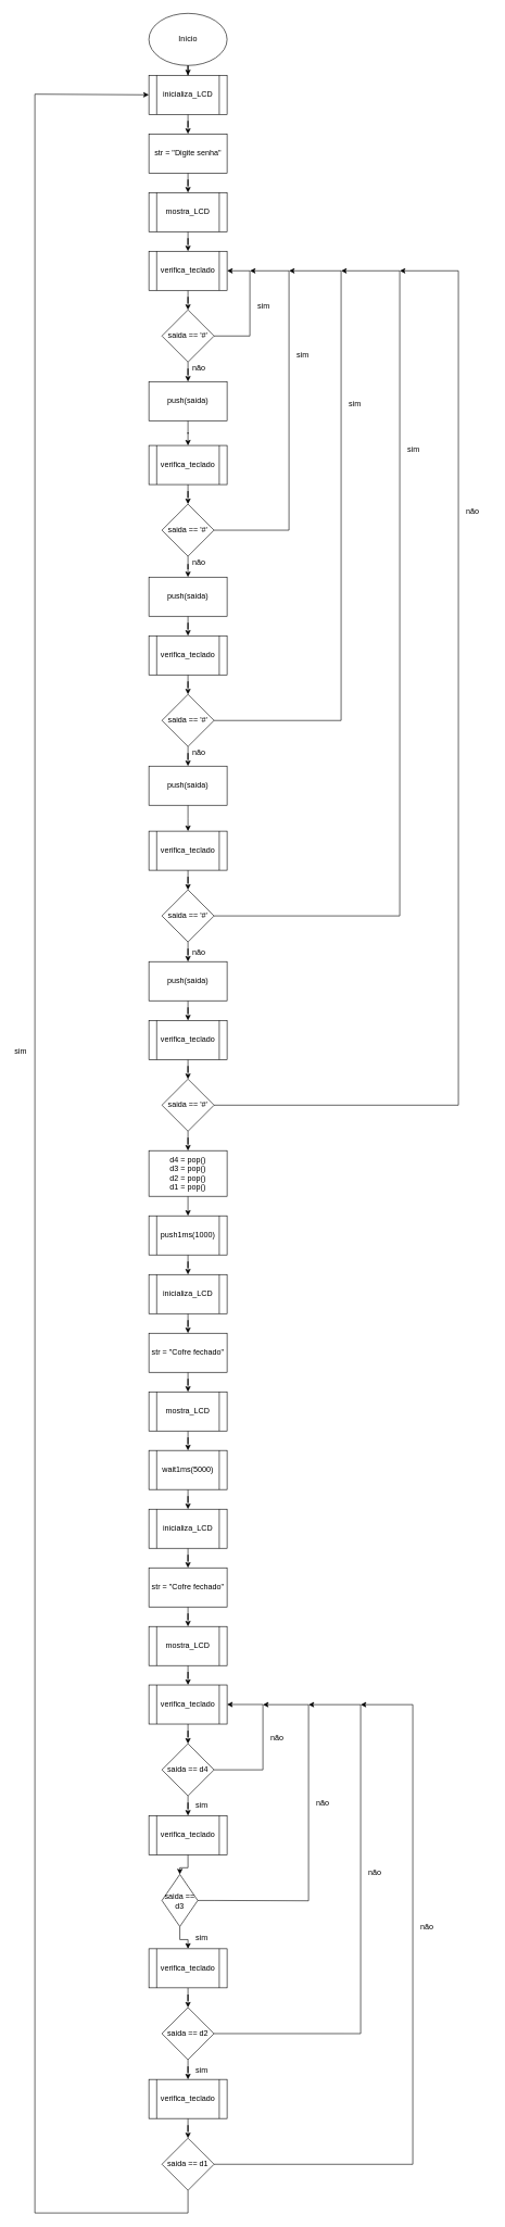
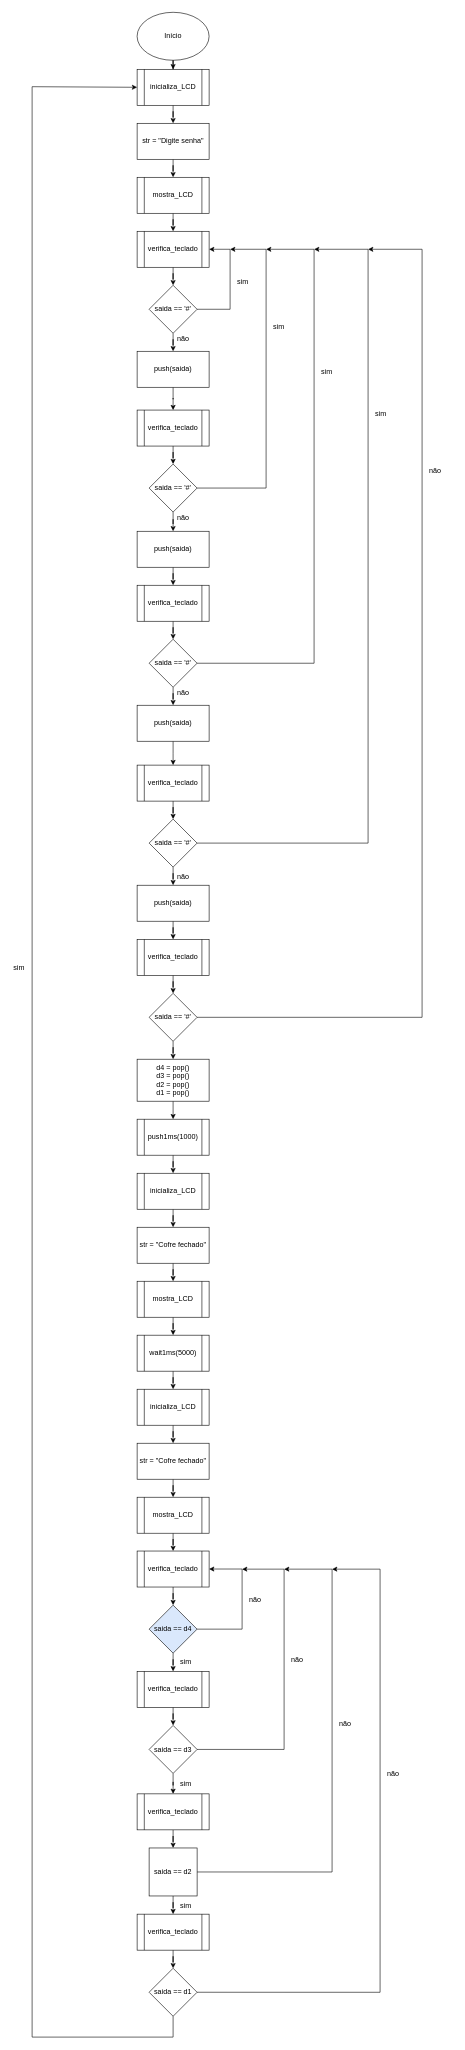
  <mxCell id="0" />
  <mxCell id="1" parent="0" />
  <mxCell id="2" value="" style="edgeStyle=orthogonalEdgeStyle;rounded=0;orthogonalLoop=1;jettySize=auto;html=1;" edge="1" parent="1" source="3" target="5"><mxGeometry relative="1" as="geometry" /></mxCell>
  <mxCell id="3" value="Início" style="ellipse;whiteSpace=wrap;html=1;" vertex="1" parent="1"><mxGeometry x="228" y="20" width="120" height="80" as="geometry" /></mxCell>
  <mxCell id="4" value="" style="edgeStyle=orthogonalEdgeStyle;rounded=0;orthogonalLoop=1;jettySize=auto;html=1;" edge="1" parent="1" source="5" target="7"><mxGeometry relative="1" as="geometry" /></mxCell>
  <mxCell id="5" value="inicializa_LCD" style="shape=process;whiteSpace=wrap;html=1;backgroundOutline=1;" vertex="1" parent="1"><mxGeometry x="228" y="115" width="120" height="60" as="geometry" /></mxCell>
  <mxCell id="6" value="" style="edgeStyle=orthogonalEdgeStyle;rounded=0;orthogonalLoop=1;jettySize=auto;html=1;" edge="1" parent="1" source="7" target="9"><mxGeometry relative="1" as="geometry" /></mxCell>
  <mxCell id="7" value="str =&amp;nbsp;&quot;Digite senha&quot;" style="rounded=0;whiteSpace=wrap;html=1;" vertex="1" parent="1"><mxGeometry x="228" y="205" width="120" height="60" as="geometry" /></mxCell>
  <mxCell id="8" value="" style="edgeStyle=orthogonalEdgeStyle;rounded=0;orthogonalLoop=1;jettySize=auto;html=1;" edge="1" parent="1" source="9" target="11"><mxGeometry relative="1" as="geometry" /></mxCell>
  <mxCell id="9" value="mostra_LCD" style="shape=process;whiteSpace=wrap;html=1;backgroundOutline=1;" vertex="1" parent="1"><mxGeometry x="228" y="295" width="120" height="60" as="geometry" /></mxCell>
  <mxCell id="10" value="" style="edgeStyle=orthogonalEdgeStyle;rounded=0;orthogonalLoop=1;jettySize=auto;html=1;" edge="1" parent="1" source="11" target="14"><mxGeometry relative="1" as="geometry" /></mxCell>
  <mxCell id="11" value="verifica_teclado" style="shape=process;whiteSpace=wrap;html=1;backgroundOutline=1;" vertex="1" parent="1"><mxGeometry x="228" y="385" width="120" height="60" as="geometry" /></mxCell>
  <mxCell id="12" style="edgeStyle=orthogonalEdgeStyle;rounded=0;orthogonalLoop=1;jettySize=auto;html=1;exitX=1;exitY=0.5;exitDx=0;exitDy=0;entryX=1;entryY=0.5;entryDx=0;entryDy=0;" edge="1" parent="1" source="14" target="11"><mxGeometry relative="1" as="geometry"><Array as="points"><mxPoint x="383" y="515" /><mxPoint x="383" y="415" /></Array></mxGeometry></mxCell>
  <mxCell id="13" value="" style="edgeStyle=orthogonalEdgeStyle;rounded=0;orthogonalLoop=1;jettySize=auto;html=1;" edge="1" parent="1" source="14" target="45"><mxGeometry relative="1" as="geometry" /></mxCell>
  <mxCell id="14" value="saida == '#'" style="rhombus;whiteSpace=wrap;html=1;" vertex="1" parent="1"><mxGeometry x="248" y="475" width="80" height="80" as="geometry" /></mxCell>
  <mxCell id="15" value="sim&lt;br&gt;&lt;br&gt;" style="text;html=1;resizable=0;points=[];autosize=1;align=left;verticalAlign=top;spacingTop=-4;" vertex="1" parent="1"><mxGeometry x="393" y="460" width="30" height="30" as="geometry" /></mxCell>
  <mxCell id="16" value="" style="edgeStyle=orthogonalEdgeStyle;rounded=0;orthogonalLoop=1;jettySize=auto;html=1;" edge="1" parent="1" source="17" target="20"><mxGeometry relative="1" as="geometry" /></mxCell>
  <mxCell id="17" value="verifica_teclado" style="shape=process;whiteSpace=wrap;html=1;backgroundOutline=1;" vertex="1" parent="1"><mxGeometry x="228" y="683" width="120" height="60" as="geometry" /></mxCell>
  <mxCell id="18" style="edgeStyle=orthogonalEdgeStyle;rounded=0;orthogonalLoop=1;jettySize=auto;html=1;exitX=1;exitY=0.5;exitDx=0;exitDy=0;" edge="1" parent="1" source="20"><mxGeometry relative="1" as="geometry"><Array as="points"><mxPoint x="443" y="813" /><mxPoint x="443" y="415" /></Array><mxPoint x="383" y="415" as="targetPoint" /></mxGeometry></mxCell>
  <mxCell id="19" value="" style="edgeStyle=orthogonalEdgeStyle;rounded=0;orthogonalLoop=1;jettySize=auto;html=1;" edge="1" parent="1" source="20" target="47"><mxGeometry relative="1" as="geometry" /></mxCell>
  <mxCell id="20" value="saida == '#'" style="rhombus;whiteSpace=wrap;html=1;" vertex="1" parent="1"><mxGeometry x="248" y="773" width="80" height="80" as="geometry" /></mxCell>
  <mxCell id="21" value="sim&lt;br&gt;&lt;br&gt;" style="text;html=1;resizable=0;points=[];autosize=1;align=left;verticalAlign=top;spacingTop=-4;" vertex="1" parent="1"><mxGeometry x="453" y="535" width="30" height="30" as="geometry" /></mxCell>
  <mxCell id="22" value="" style="edgeStyle=orthogonalEdgeStyle;rounded=0;orthogonalLoop=1;jettySize=auto;html=1;" edge="1" parent="1" source="23" target="26"><mxGeometry relative="1" as="geometry" /></mxCell>
  <mxCell id="23" value="verifica_teclado" style="shape=process;whiteSpace=wrap;html=1;backgroundOutline=1;" vertex="1" parent="1"><mxGeometry x="228" y="975" width="120" height="60" as="geometry" /></mxCell>
  <mxCell id="24" style="edgeStyle=orthogonalEdgeStyle;rounded=0;orthogonalLoop=1;jettySize=auto;html=1;exitX=1;exitY=0.5;exitDx=0;exitDy=0;" edge="1" parent="1" source="26"><mxGeometry relative="1" as="geometry"><Array as="points"><mxPoint x="523" y="1105" /><mxPoint x="523" y="415" /></Array><mxPoint x="443" y="415" as="targetPoint" /></mxGeometry></mxCell>
  <mxCell id="25" value="" style="edgeStyle=orthogonalEdgeStyle;rounded=0;orthogonalLoop=1;jettySize=auto;html=1;" edge="1" parent="1" source="26" target="49"><mxGeometry relative="1" as="geometry" /></mxCell>
  <mxCell id="26" value="saida == '#'" style="rhombus;whiteSpace=wrap;html=1;" vertex="1" parent="1"><mxGeometry x="248" y="1065" width="80" height="80" as="geometry" /></mxCell>
  <mxCell id="27" value="sim&lt;br&gt;&lt;br&gt;" style="text;html=1;resizable=0;points=[];autosize=1;align=left;verticalAlign=top;spacingTop=-4;" vertex="1" parent="1"><mxGeometry x="533" y="610" width="30" height="30" as="geometry" /></mxCell>
  <mxCell id="28" value="" style="edgeStyle=orthogonalEdgeStyle;rounded=0;orthogonalLoop=1;jettySize=auto;html=1;" edge="1" parent="1" source="29" target="32"><mxGeometry relative="1" as="geometry" /></mxCell>
  <mxCell id="29" value="verifica_teclado" style="shape=process;whiteSpace=wrap;html=1;backgroundOutline=1;" vertex="1" parent="1"><mxGeometry x="228" y="1274.8" width="120" height="60" as="geometry" /></mxCell>
  <mxCell id="30" style="edgeStyle=orthogonalEdgeStyle;rounded=0;orthogonalLoop=1;jettySize=auto;html=1;exitX=1;exitY=0.5;exitDx=0;exitDy=0;" edge="1" parent="1" source="32"><mxGeometry relative="1" as="geometry"><Array as="points"><mxPoint x="613" y="1405" /><mxPoint x="613" y="415" /></Array><mxPoint x="523" y="415" as="targetPoint" /></mxGeometry></mxCell>
  <mxCell id="31" value="" style="edgeStyle=orthogonalEdgeStyle;rounded=0;orthogonalLoop=1;jettySize=auto;html=1;" edge="1" parent="1" source="32" target="51"><mxGeometry relative="1" as="geometry" /></mxCell>
  <mxCell id="32" value="saida == '#'" style="rhombus;whiteSpace=wrap;html=1;" vertex="1" parent="1"><mxGeometry x="248" y="1364.8" width="80" height="80" as="geometry" /></mxCell>
  <mxCell id="33" value="sim&lt;br&gt;&lt;br&gt;" style="text;html=1;resizable=0;points=[];autosize=1;align=left;verticalAlign=top;spacingTop=-4;" vertex="1" parent="1"><mxGeometry x="623" y="679.8" width="30" height="30" as="geometry" /></mxCell>
  <mxCell id="34" value="" style="edgeStyle=orthogonalEdgeStyle;rounded=0;orthogonalLoop=1;jettySize=auto;html=1;" edge="1" parent="1" source="35" target="38"><mxGeometry relative="1" as="geometry" /></mxCell>
  <mxCell id="35" value="verifica_teclado" style="shape=process;whiteSpace=wrap;html=1;backgroundOutline=1;" vertex="1" parent="1"><mxGeometry x="228" y="1565.2" width="120" height="60" as="geometry" /></mxCell>
  <mxCell id="36" style="edgeStyle=orthogonalEdgeStyle;rounded=0;orthogonalLoop=1;jettySize=auto;html=1;exitX=1;exitY=0.5;exitDx=0;exitDy=0;" edge="1" parent="1" source="38"><mxGeometry relative="1" as="geometry"><Array as="points"><mxPoint x="703" y="1695" /><mxPoint x="703" y="415" /></Array><mxPoint x="613" y="415" as="targetPoint" /></mxGeometry></mxCell>
  <mxCell id="37" value="" style="edgeStyle=orthogonalEdgeStyle;rounded=0;orthogonalLoop=1;jettySize=auto;html=1;" edge="1" parent="1" source="38" target="53"><mxGeometry relative="1" as="geometry" /></mxCell>
  <mxCell id="38" value="saida == '#'" style="rhombus;whiteSpace=wrap;html=1;" vertex="1" parent="1"><mxGeometry x="248" y="1655.2" width="80" height="80" as="geometry" /></mxCell>
  <mxCell id="39" value="não&lt;br&gt;" style="text;html=1;resizable=0;points=[];autosize=1;align=left;verticalAlign=top;spacingTop=-4;" vertex="1" parent="1"><mxGeometry x="713" y="775.2" width="40" height="20" as="geometry" /></mxCell>
  <mxCell id="40" value="não" style="text;html=1;resizable=0;points=[];autosize=1;align=left;verticalAlign=top;spacingTop=-4;" vertex="1" parent="1"><mxGeometry x="293" y="555" width="40" height="20" as="geometry" /></mxCell>
  <mxCell id="41" value="não" style="text;html=1;resizable=0;points=[];autosize=1;align=left;verticalAlign=top;spacingTop=-4;" vertex="1" parent="1"><mxGeometry x="293" y="853" width="40" height="20" as="geometry" /></mxCell>
  <mxCell id="42" value="não" style="text;html=1;resizable=0;points=[];autosize=1;align=left;verticalAlign=top;spacingTop=-4;" vertex="1" parent="1"><mxGeometry x="293" y="1144" width="40" height="20" as="geometry" /></mxCell>
  <mxCell id="43" value="não" style="text;html=1;resizable=0;points=[];autosize=1;align=left;verticalAlign=top;spacingTop=-4;" vertex="1" parent="1"><mxGeometry x="293" y="1451" width="40" height="20" as="geometry" /></mxCell>
  <mxCell id="44" value="" style="edgeStyle=orthogonalEdgeStyle;rounded=0;orthogonalLoop=1;jettySize=auto;html=1;" edge="1" parent="1" source="45" target="17"><mxGeometry relative="1" as="geometry" /></mxCell>
  <mxCell id="45" value="push(saida)" style="rounded=0;whiteSpace=wrap;html=1;" vertex="1" parent="1"><mxGeometry x="228" y="585" width="120" height="60" as="geometry" /></mxCell>
  <mxCell id="46" value="" style="edgeStyle=orthogonalEdgeStyle;rounded=0;orthogonalLoop=1;jettySize=auto;html=1;" edge="1" parent="1" source="47" target="23"><mxGeometry relative="1" as="geometry" /></mxCell>
  <mxCell id="47" value="push(saida)" style="rounded=0;whiteSpace=wrap;html=1;" vertex="1" parent="1"><mxGeometry x="228" y="885" width="120" height="60" as="geometry" /></mxCell>
  <mxCell id="48" value="" style="edgeStyle=orthogonalEdgeStyle;rounded=0;orthogonalLoop=1;jettySize=auto;html=1;" edge="1" parent="1" source="49" target="29"><mxGeometry relative="1" as="geometry" /></mxCell>
  <mxCell id="49" value="push(saida)" style="rounded=0;whiteSpace=wrap;html=1;" vertex="1" parent="1"><mxGeometry x="228" y="1175" width="120" height="60" as="geometry" /></mxCell>
  <mxCell id="50" value="" style="edgeStyle=orthogonalEdgeStyle;rounded=0;orthogonalLoop=1;jettySize=auto;html=1;" edge="1" parent="1" source="51" target="35"><mxGeometry relative="1" as="geometry" /></mxCell>
  <mxCell id="51" value="push(saida)" style="rounded=0;whiteSpace=wrap;html=1;" vertex="1" parent="1"><mxGeometry x="228" y="1475" width="120" height="60" as="geometry" /></mxCell>
  <mxCell id="52" value="" style="edgeStyle=orthogonalEdgeStyle;rounded=0;orthogonalLoop=1;jettySize=auto;html=1;" edge="1" parent="1" source="53"><mxGeometry relative="1" as="geometry"><mxPoint x="288" y="1865" as="targetPoint" /></mxGeometry></mxCell>
  <mxCell id="53" value="d4 = pop()&lt;br&gt;d3 = pop()&lt;br&gt;d2 = pop()&lt;br&gt;d1 = pop()&lt;br&gt;" style="rounded=0;whiteSpace=wrap;html=1;" vertex="1" parent="1"><mxGeometry x="228" y="1765" width="120" height="70" as="geometry" /></mxCell>
  <mxCell id="54" value="" style="edgeStyle=orthogonalEdgeStyle;rounded=0;orthogonalLoop=1;jettySize=auto;html=1;" edge="1" parent="1" source="55" target="57"><mxGeometry relative="1" as="geometry" /></mxCell>
  <mxCell id="55" value="push1ms(1000)" style="shape=process;whiteSpace=wrap;html=1;backgroundOutline=1;" vertex="1" parent="1"><mxGeometry x="228" y="1865" width="120" height="60" as="geometry" /></mxCell>
  <mxCell id="56" value="" style="edgeStyle=orthogonalEdgeStyle;rounded=0;orthogonalLoop=1;jettySize=auto;html=1;" edge="1" parent="1" source="57" target="59"><mxGeometry relative="1" as="geometry" /></mxCell>
  <mxCell id="57" value="inicializa_LCD" style="shape=process;whiteSpace=wrap;html=1;backgroundOutline=1;" vertex="1" parent="1"><mxGeometry x="228" y="1955.1" width="120" height="60" as="geometry" /></mxCell>
  <mxCell id="58" value="" style="edgeStyle=orthogonalEdgeStyle;rounded=0;orthogonalLoop=1;jettySize=auto;html=1;" edge="1" parent="1" source="59" target="61"><mxGeometry relative="1" as="geometry" /></mxCell>
  <mxCell id="59" value="str =&amp;nbsp;&quot;Cofre fechado&quot;" style="rounded=0;whiteSpace=wrap;html=1;" vertex="1" parent="1"><mxGeometry x="228" y="2045.1" width="120" height="60" as="geometry" /></mxCell>
  <mxCell id="60" value="" style="edgeStyle=orthogonalEdgeStyle;rounded=0;orthogonalLoop=1;jettySize=auto;html=1;" edge="1" parent="1" source="61" target="63"><mxGeometry relative="1" as="geometry" /></mxCell>
  <mxCell id="61" value="mostra_LCD" style="shape=process;whiteSpace=wrap;html=1;backgroundOutline=1;" vertex="1" parent="1"><mxGeometry x="228" y="2135.1" width="120" height="60" as="geometry" /></mxCell>
  <mxCell id="62" value="" style="edgeStyle=orthogonalEdgeStyle;rounded=0;orthogonalLoop=1;jettySize=auto;html=1;" edge="1" parent="1" source="63" target="65"><mxGeometry relative="1" as="geometry" /></mxCell>
  <mxCell id="63" value="wait1ms(5000)" style="shape=process;whiteSpace=wrap;html=1;backgroundOutline=1;" vertex="1" parent="1"><mxGeometry x="228" y="2225" width="120" height="60" as="geometry" /></mxCell>
  <mxCell id="64" value="" style="edgeStyle=orthogonalEdgeStyle;rounded=0;orthogonalLoop=1;jettySize=auto;html=1;" edge="1" parent="1" source="65" target="67"><mxGeometry relative="1" as="geometry" /></mxCell>
  <mxCell id="65" value="inicializa_LCD" style="shape=process;whiteSpace=wrap;html=1;backgroundOutline=1;" vertex="1" parent="1"><mxGeometry x="228" y="2315.1" width="120" height="60" as="geometry" /></mxCell>
  <mxCell id="66" value="" style="edgeStyle=orthogonalEdgeStyle;rounded=0;orthogonalLoop=1;jettySize=auto;html=1;" edge="1" parent="1" source="67" target="69"><mxGeometry relative="1" as="geometry" /></mxCell>
  <mxCell id="67" value="str =&amp;nbsp;&quot;Cofre fechado&quot;" style="rounded=0;whiteSpace=wrap;html=1;" vertex="1" parent="1"><mxGeometry x="228" y="2405.1" width="120" height="60" as="geometry" /></mxCell>
  <mxCell id="68" value="" style="edgeStyle=orthogonalEdgeStyle;rounded=0;orthogonalLoop=1;jettySize=auto;html=1;" edge="1" parent="1" source="69" target="71"><mxGeometry relative="1" as="geometry" /></mxCell>
  <mxCell id="69" value="mostra_LCD" style="shape=process;whiteSpace=wrap;html=1;backgroundOutline=1;" vertex="1" parent="1"><mxGeometry x="228" y="2495.1" width="120" height="60" as="geometry" /></mxCell>
  <mxCell id="70" value="" style="edgeStyle=orthogonalEdgeStyle;rounded=0;orthogonalLoop=1;jettySize=auto;html=1;" edge="1" parent="1" source="71" target="74"><mxGeometry relative="1" as="geometry" /></mxCell>
  <mxCell id="71" value="verifica_teclado" style="shape=process;whiteSpace=wrap;html=1;backgroundOutline=1;" vertex="1" parent="1"><mxGeometry x="228" y="2584.8" width="120" height="60" as="geometry" /></mxCell>
  <mxCell id="72" style="edgeStyle=orthogonalEdgeStyle;rounded=0;orthogonalLoop=1;jettySize=auto;html=1;exitX=1;exitY=0.5;exitDx=0;exitDy=0;entryX=1;entryY=0.5;entryDx=0;entryDy=0;" edge="1" parent="1" source="74" target="71"><mxGeometry relative="1" as="geometry"><Array as="points"><mxPoint x="403" y="2715" /><mxPoint x="403" y="2615" /></Array></mxGeometry></mxCell>
  <mxCell id="73" value="" style="edgeStyle=orthogonalEdgeStyle;rounded=0;orthogonalLoop=1;jettySize=auto;html=1;" edge="1" parent="1" source="74" target="76"><mxGeometry relative="1" as="geometry" /></mxCell>
- <mxCell id="74" value="saida == d4" style="rhombus;whiteSpace=wrap;html=1;" vertex="1" parent="1"><mxGeometry x="248" y="2675" width="80" height="80" as="geometry" /></mxCell>
+ <mxCell id="74" value="saida == d4" style="rhombus;whiteSpace=wrap;html=1;fillColor=#dae8fc;" vertex="1" parent="1"><mxGeometry x="248" y="2675" width="80" height="80" as="geometry" /></mxCell>
  <mxCell id="75" value="" style="edgeStyle=orthogonalEdgeStyle;rounded=0;orthogonalLoop=1;jettySize=auto;html=1;" edge="1" parent="1" source="76" target="79"><mxGeometry relative="1" as="geometry" /></mxCell>
  <mxCell id="76" value="verifica_teclado" style="shape=process;whiteSpace=wrap;html=1;backgroundOutline=1;" vertex="1" parent="1"><mxGeometry x="228" y="2785.3" width="120" height="60" as="geometry" /></mxCell>
  <mxCell id="77" style="edgeStyle=orthogonalEdgeStyle;rounded=0;orthogonalLoop=1;jettySize=auto;html=1;exitX=1;exitY=0.5;exitDx=0;exitDy=0;" edge="1" parent="1" source="79"><mxGeometry relative="1" as="geometry"><Array as="points"><mxPoint x="328" y="2916" /><mxPoint x="473" y="2916" /><mxPoint x="473" y="2615" /></Array><mxPoint x="403" y="2615" as="targetPoint" /></mxGeometry></mxCell>
  <mxCell id="78" value="" style="edgeStyle=orthogonalEdgeStyle;rounded=0;orthogonalLoop=1;jettySize=auto;html=1;" edge="1" parent="1" source="79" target="81"><mxGeometry relative="1" as="geometry" /></mxCell>
- <mxCell id="79" value="saida == d3" style="rhombus;whiteSpace=wrap;html=1;" vertex="1" parent="1"><mxGeometry x="248" y="2875.5" width="55" height="80" as="geometry" /></mxCell>
+ <mxCell id="79" value="saida == d3" style="rhombus;whiteSpace=wrap;html=1;" vertex="1" parent="1"><mxGeometry x="248" y="2875.5" width="80" height="80" as="geometry" /></mxCell>
  <mxCell id="80" value="" style="edgeStyle=orthogonalEdgeStyle;rounded=0;orthogonalLoop=1;jettySize=auto;html=1;" edge="1" parent="1" source="81" target="84"><mxGeometry relative="1" as="geometry" /></mxCell>
  <mxCell id="81" value="verifica_teclado" style="shape=process;whiteSpace=wrap;html=1;backgroundOutline=1;" vertex="1" parent="1"><mxGeometry x="228" y="2989.565" width="120" height="60" as="geometry" /></mxCell>
  <mxCell id="82" style="edgeStyle=orthogonalEdgeStyle;rounded=0;orthogonalLoop=1;jettySize=auto;html=1;exitX=1;exitY=0.5;exitDx=0;exitDy=0;" edge="1" parent="1" source="84"><mxGeometry relative="1" as="geometry"><Array as="points"><mxPoint x="553" y="3120" /><mxPoint x="553" y="2615" /></Array><mxPoint x="473" y="2615" as="targetPoint" /></mxGeometry></mxCell>
  <mxCell id="83" value="" style="edgeStyle=orthogonalEdgeStyle;rounded=0;orthogonalLoop=1;jettySize=auto;html=1;" edge="1" parent="1" source="84" target="86"><mxGeometry relative="1" as="geometry" /></mxCell>
- <mxCell id="84" value="saida == d2" style="rhombus;whiteSpace=wrap;html=1;" vertex="1" parent="1"><mxGeometry x="248" y="3079.765" width="80" height="80" as="geometry" /></mxCell>
+ <mxCell id="84" value="saida == d2" style="whiteSpace=wrap;html=1;rounded=0;" vertex="1" parent="1"><mxGeometry x="248" y="3079.765" width="80" height="80" as="geometry" /></mxCell>
  <mxCell id="85" value="" style="edgeStyle=orthogonalEdgeStyle;rounded=0;orthogonalLoop=1;jettySize=auto;html=1;" edge="1" parent="1" source="86" target="89"><mxGeometry relative="1" as="geometry" /></mxCell>
  <mxCell id="86" value="verifica_teclado" style="shape=process;whiteSpace=wrap;html=1;backgroundOutline=1;" vertex="1" parent="1"><mxGeometry x="228" y="3190.065" width="120" height="60" as="geometry" /></mxCell>
  <mxCell id="87" style="edgeStyle=orthogonalEdgeStyle;rounded=0;orthogonalLoop=1;jettySize=auto;html=1;exitX=1;exitY=0.5;exitDx=0;exitDy=0;" edge="1" parent="1" source="89"><mxGeometry relative="1" as="geometry"><Array as="points"><mxPoint x="328" y="3321" /><mxPoint x="633" y="3321" /><mxPoint x="633" y="2615" /></Array><mxPoint x="553" y="2615" as="targetPoint" /></mxGeometry></mxCell>
  <mxCell id="88" style="edgeStyle=orthogonalEdgeStyle;rounded=0;orthogonalLoop=1;jettySize=auto;html=1;exitX=0.5;exitY=1;exitDx=0;exitDy=0;entryX=0;entryY=0.5;entryDx=0;entryDy=0;" edge="1" parent="1" source="89" target="5"><mxGeometry relative="1" as="geometry"><Array as="points"><mxPoint x="288" y="3395" /><mxPoint x="53" y="3395" /><mxPoint x="53" y="144" /></Array></mxGeometry></mxCell>
  <mxCell id="89" value="saida == d1" style="rhombus;whiteSpace=wrap;html=1;" vertex="1" parent="1"><mxGeometry x="248" y="3280.265" width="80" height="80" as="geometry" /></mxCell>
  <mxCell id="90" value="não" style="text;html=1;resizable=0;points=[];autosize=1;align=left;verticalAlign=top;spacingTop=-4;" vertex="1" parent="1"><mxGeometry x="413" y="2657" width="40" height="20" as="geometry" /></mxCell>
  <mxCell id="91" value="não" style="text;html=1;resizable=0;points=[];autosize=1;align=left;verticalAlign=top;spacingTop=-4;" vertex="1" parent="1"><mxGeometry x="483" y="2756" width="40" height="20" as="geometry" /></mxCell>
  <mxCell id="92" value="não" style="text;html=1;resizable=0;points=[];autosize=1;align=left;verticalAlign=top;spacingTop=-4;" vertex="1" parent="1"><mxGeometry x="563" y="2863" width="40" height="20" as="geometry" /></mxCell>
  <mxCell id="93" value="não" style="text;html=1;resizable=0;points=[];autosize=1;align=left;verticalAlign=top;spacingTop=-4;" vertex="1" parent="1"><mxGeometry x="643" y="2945.5" width="40" height="20" as="geometry" /></mxCell>
  <mxCell id="94" value="sim" style="text;html=1;resizable=0;points=[];autosize=1;align=left;verticalAlign=top;spacingTop=-4;" vertex="1" parent="1"><mxGeometry x="298" y="2760" width="30" height="20" as="geometry" /></mxCell>
  <mxCell id="95" value="sim" style="text;html=1;resizable=0;points=[];autosize=1;align=left;verticalAlign=top;spacingTop=-4;" vertex="1" parent="1"><mxGeometry x="298" y="2962.5" width="30" height="20" as="geometry" /></mxCell>
  <mxCell id="96" value="sim" style="text;html=1;resizable=0;points=[];autosize=1;align=left;verticalAlign=top;spacingTop=-4;" vertex="1" parent="1"><mxGeometry x="298" y="3167" width="30" height="20" as="geometry" /></mxCell>
  <mxCell id="97" value="sim" style="text;html=1;resizable=0;points=[];autosize=1;align=left;verticalAlign=top;spacingTop=-4;" vertex="1" parent="1"><mxGeometry x="20" y="1602" width="30" height="20" as="geometry" /></mxCell>
